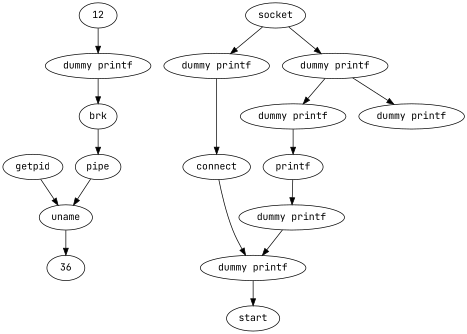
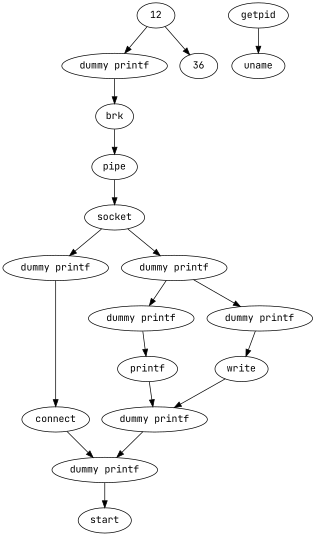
  digraph {
    fontname="JetBrains Mono"
    node [fontname="JetBrains Mono"]
    edge [fontname="JetBrains Mono"]
    n1 [label="dummy printf"]
    n2 [label=brk]
    n3 [label=pipe]
    n4 [label=socket]
    n5 [label="dummy printf"]
    n6 [label="dummy printf"]
    n7 [label=connect]
    n8 [label="dummy printf"]
    n9 [label="dummy printf"]
    n10 [label="dummy printf"]
    n11 [label=start]
    n12 [label=printf]
+   n13 [label=write]
    n14 [label="dummy printf"]
    n15 [label=getpid]
    n16 [label=uname]
    n17 [label=36]
    12
    n1 -> n2
    n2 -> n3
-   n3 -> n16
+   n3 -> n4
    n4 -> n5
    n4 -> n6
    n5 -> n7
    n6 -> n8
    n6 -> n9
    n7 -> n10
    n8 -> n12
+   n9 -> n13
    n10 -> n11
    n12 -> n14
+   n13 -> n14
    n14 -> n10
    n15 -> n16
-   n16 -> n17
+   12 -> n17
    12 -> n1
  }
